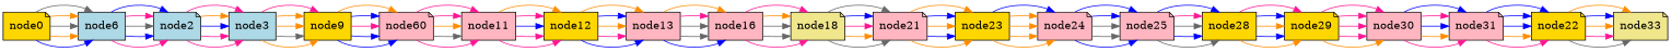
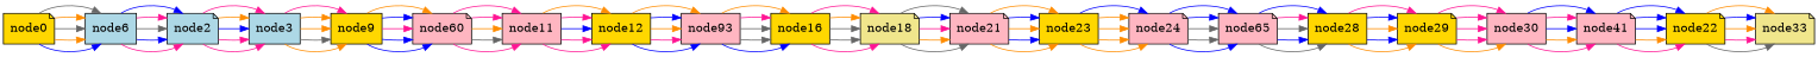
  digraph {
    fixedsize=true
    rankdir=LR
    node [fillcolor=lightpink shape=note style=filled]
    edge [color=blue]
    node0 [fillcolor=gold]
    n2 [fillcolor=lightblue label=node6 shape=box]
    node2 [fillcolor=lightblue]
    node3 [fillcolor=lightblue shape=box]
    node9 [fillcolor=gold shape=box]
    n6 [label=node60]
    node11 [shape=box]
    node12 [fillcolor=gold shape=box]
-   node13 [shape=box]
-   node16 [shape=box]
+   node13 [shape=box label=node93]
+   node16 [fillcolor=gold shape=box]
    node18 [fillcolor=khaki]
    node21
    node23 [fillcolor=gold shape=box]
    node24
-   node25
+   node25 [label=node65]
    node28 [fillcolor=gold shape=box]
    node29 [fillcolor=gold]
    node30 [shape=box]
-   node31
+   node31 [label=node41]
    n20 [fillcolor=gold label=node22]
    node33 [fillcolor=khaki]
    node0 -> n2
    node0 -> n2 [color=darkorange]
    node0 -> n2 [color=gray40]
    node0 -> n2 [color=darkorange]
    node0 -> n2 [color=gray40]
    n2 -> node2 [color=deeppink]
    n2 -> node2
    n2 -> node2 [color=gray40]
    n2 -> node2 [color=deeppink]
    n2 -> node2
    node2 -> node3 [color=deeppink]
    node2 -> node3 [color=deeppink]
    node2 -> node3
    node2 -> node3 [color=darkorange]
    node2 -> node3 [color=deeppink]
    node3 -> node9 [color=darkorange]
    node3 -> node9 [color=gray40]
    node3 -> node9 [color=darkorange]
    node3 -> node9 [color=darkorange]
    node3 -> node9 [color=deeppink]
    node9 -> n6
    node9 -> n6
    node9 -> n6 [color=deeppink]
    node9 -> n6
    node9 -> n6 [color=darkorange]
    n6 -> node11 [color=deeppink]
    n6 -> node11 [color=gray40]
    n6 -> node11 [color=darkorange]
    n6 -> node11 [color=deeppink]
    n6 -> node11 [color=deeppink]
    node11 -> node12 [color=deeppink]
    node11 -> node12 [color=deeppink]
    node11 -> node12
    node11 -> node12 [color=deeppink]
    node11 -> node12 [color=darkorange]
    node12 -> node13
    node12 -> node13 [color=deeppink]
    node12 -> node13 [color=darkorange]
    node12 -> node13
    node12 -> node13 [color=darkorange]
    node13 -> node16
    node13 -> node16 [color=gray40]
    node13 -> node16 [color=gray40]
    node13 -> node16 [color=deeppink]
    node13 -> node16 [color=darkorange]
    node16 -> node18 [color=deeppink]
    node16 -> node18 [color=gray40]
    node16 -> node18 [color=gray40]
    node16 -> node18 [color=darkorange]
    node16 -> node18 [color=deeppink]
    node18 -> node21 [color=gray40]
    node18 -> node21 [color=darkorange]
    node18 -> node21 [color=deeppink]
    node18 -> node21
    node18 -> node21 [color=gray40]
    node21 -> node23 [color=darkorange]
    node21 -> node23
    node21 -> node23 [color=darkorange]
    node21 -> node23
    node21 -> node23 [color=darkorange]
    node23 -> node24 [color=darkorange]
    node23 -> node24 [color=darkorange]
    node23 -> node24 [color=darkorange]
    node23 -> node24 [color=darkorange]
    node23 -> node24
    node24 -> node25
    node24 -> node25 [color=gray40]
    node24 -> node25 [color=gray40]
    node24 -> node25
    node24 -> node25
    node25 -> node28 [color=gray40]
    node25 -> node28
    node25 -> node28 [color=gray40]
    node25 -> node28 [color=deeppink]
    node25 -> node28
    node28 -> node29 [color=darkorange]
    node28 -> node29
    node28 -> node29 [color=darkorange]
    node28 -> node29
    node28 -> node29 [color=deeppink]
    node29 -> node30 [color=darkorange]
    node29 -> node30 [color=deeppink]
    node29 -> node30 [color=deeppink]
    node29 -> node30 [color=deeppink]
    node29 -> node30 [color=deeppink]
    node30 -> node31 [color=deeppink]
    node30 -> node31 [color=darkorange]
    node30 -> node31
    node30 -> node31 [color=deeppink]
    node30 -> node31
    node31 -> n20 [color=deeppink]
    node31 -> n20 [color=darkorange]
    node31 -> n20
    node31 -> n20
    node31 -> n20
    n20 -> node33 [color=gray40]
    n20 -> node33 [color=deeppink]
    n20 -> node33 [color=darkorange]
    n20 -> node33
    n20 -> node33 [color=darkorange]
  }
